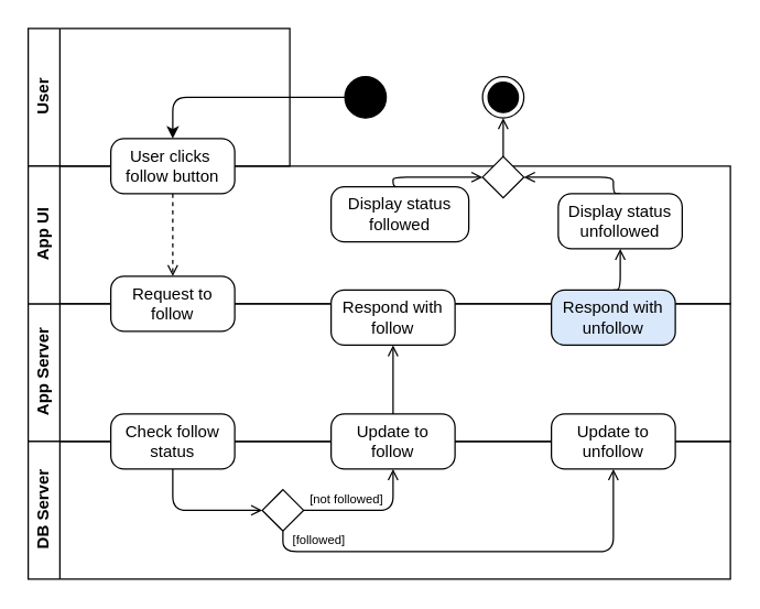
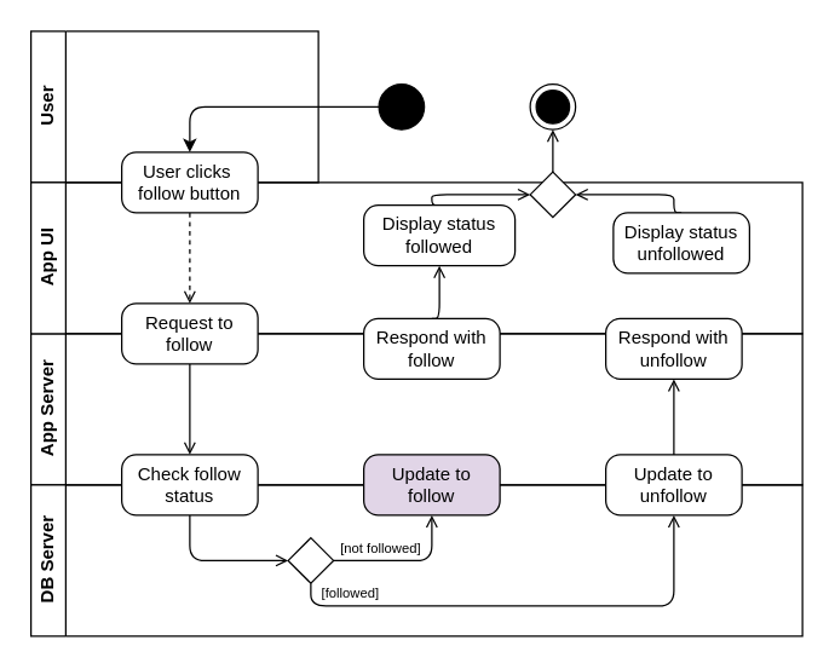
  <mxCell id="0" />
  <mxCell id="1" parent="0" />
  <mxCell id="2" value="User" style="swimlane;horizontal=0;whiteSpace=wrap;html=1;movable=1;resizable=1;rotatable=1;deletable=1;editable=1;locked=0;connectable=1;" parent="1" vertex="1"><mxGeometry x="20" y="20" width="190" height="100" as="geometry"><mxRectangle x="20" y="20" width="40" height="60" as="alternateBounds" /></mxGeometry></mxCell>
  <mxCell id="3" value="App Server" style="swimlane;horizontal=0;whiteSpace=wrap;html=1;movable=1;resizable=1;rotatable=1;deletable=1;editable=1;locked=0;connectable=1;" parent="1" vertex="1"><mxGeometry x="20" y="220" width="510" height="100" as="geometry"><mxRectangle x="30" y="80" width="40" height="60" as="alternateBounds" /></mxGeometry></mxCell>
  <mxCell id="4" value="DB Server" style="swimlane;horizontal=0;whiteSpace=wrap;html=1;movable=1;resizable=1;rotatable=1;deletable=1;editable=1;locked=0;connectable=1;" parent="1" vertex="1"><mxGeometry x="20" y="320" width="510" height="100" as="geometry"><mxRectangle x="30" y="80" width="40" height="60" as="alternateBounds" /></mxGeometry></mxCell>
  <mxCell id="5" style="edgeStyle=orthogonalEdgeStyle;rounded=1;orthogonalLoop=1;jettySize=auto;html=1;exitX=1;exitY=0.5;exitDx=0;exitDy=0;entryX=0.5;entryY=1;entryDx=0;entryDy=0;endArrow=open;endFill=0;curved=0;" parent="4" source="9" target="12" edge="1"><mxGeometry relative="1" as="geometry" /></mxCell>
  <mxCell id="6" value="&lt;font style=&quot;font-size: 9px;&quot;&gt;[not followed]&lt;/font&gt;" style="edgeLabel;html=1;align=center;verticalAlign=middle;resizable=0;points=[];" parent="5" vertex="1" connectable="0"><mxGeometry x="-0.565" y="-1" relative="1" as="geometry"><mxPoint x="9" y="-11" as="offset" /></mxGeometry></mxCell>
  <mxCell id="7" style="edgeStyle=orthogonalEdgeStyle;rounded=1;orthogonalLoop=1;jettySize=auto;html=1;exitX=0.5;exitY=1;exitDx=0;exitDy=0;entryX=0.5;entryY=1;entryDx=0;entryDy=0;endArrow=open;endFill=0;curved=0;" parent="4" source="9" target="13" edge="1"><mxGeometry relative="1" as="geometry"><mxPoint x="430" y="30" as="targetPoint" /><Array as="points"><mxPoint x="185" y="80" /><mxPoint x="425" y="80" /></Array></mxGeometry></mxCell>
  <mxCell id="8" value="&lt;font style=&quot;font-size: 9px;&quot;&gt;[followed]&lt;/font&gt;" style="edgeLabel;html=1;align=center;verticalAlign=middle;resizable=0;points=[];" parent="7" vertex="1" connectable="0"><mxGeometry x="-0.824" relative="1" as="geometry"><mxPoint x="12" y="-10" as="offset" /></mxGeometry></mxCell>
  <mxCell id="9" value="" style="rhombus;" parent="4" vertex="1"><mxGeometry x="170" y="35" width="30" height="30" as="geometry" /></mxCell>
  <mxCell id="10" style="edgeStyle=orthogonalEdgeStyle;rounded=1;orthogonalLoop=1;jettySize=auto;html=1;exitX=0.5;exitY=1;exitDx=0;exitDy=0;entryX=0;entryY=0.5;entryDx=0;entryDy=0;endArrow=open;endFill=0;curved=0;" parent="4" source="11" target="9" edge="1"><mxGeometry relative="1" as="geometry" /></mxCell>
  <mxCell id="11" value="Check follow status" style="html=1;align=center;verticalAlign=middle;rounded=1;absoluteArcSize=1;arcSize=19;dashed=0;whiteSpace=wrap;" parent="4" vertex="1"><mxGeometry x="60" y="-20" width="90" height="40" as="geometry" /></mxCell>
- <mxCell id="12" value="Update to&lt;div&gt;follow&lt;/div&gt;" style="html=1;align=center;verticalAlign=middle;rounded=1;absoluteArcSize=1;arcSize=19;dashed=0;whiteSpace=wrap;" parent="4" vertex="1"><mxGeometry x="220" y="-20" width="90" height="40" as="geometry" /></mxCell>
+ <mxCell id="12" value="Update to&lt;div&gt;follow&lt;/div&gt;" style="html=1;align=center;verticalAlign=middle;rounded=1;absoluteArcSize=1;arcSize=19;dashed=0;whiteSpace=wrap;fillColor=#e1d5e7;" parent="4" vertex="1"><mxGeometry x="220" y="-20" width="90" height="40" as="geometry" /></mxCell>
  <mxCell id="13" value="Update to&lt;div&gt;unfollow&lt;/div&gt;" style="html=1;align=center;verticalAlign=middle;rounded=1;absoluteArcSize=1;arcSize=19;dashed=0;whiteSpace=wrap;" parent="4" vertex="1"><mxGeometry x="380" y="-20" width="90" height="40" as="geometry" /></mxCell>
  <mxCell id="14" value="App UI" style="swimlane;horizontal=0;whiteSpace=wrap;html=1;movable=1;resizable=1;rotatable=1;deletable=1;editable=1;locked=0;connectable=1;" parent="1" vertex="1"><mxGeometry x="20" y="120" width="510" height="100" as="geometry"><mxRectangle x="30" y="80" width="40" height="60" as="alternateBounds" /></mxGeometry></mxCell>
  <mxCell id="15" value="Request to&lt;div&gt;follow&lt;/div&gt;" style="html=1;align=center;verticalAlign=middle;rounded=1;absoluteArcSize=1;arcSize=19;dashed=0;whiteSpace=wrap;" parent="14" vertex="1"><mxGeometry x="60" y="80" width="90" height="40" as="geometry" /></mxCell>
  <mxCell id="16" style="edgeStyle=orthogonalEdgeStyle;rounded=1;orthogonalLoop=1;jettySize=auto;html=1;exitX=0.5;exitY=0;exitDx=0;exitDy=0;entryX=0;entryY=0.5;entryDx=0;entryDy=0;endArrow=open;endFill=0;curved=0;" parent="14" source="17" target="20" edge="1"><mxGeometry relative="1" as="geometry"><Array as="points"><mxPoint x="265" y="8" /></Array></mxGeometry></mxCell>
  <mxCell id="17" value="&lt;div&gt;Display status&lt;/div&gt;&lt;div&gt;followed&lt;/div&gt;" style="html=1;align=center;verticalAlign=middle;rounded=1;absoluteArcSize=1;arcSize=19;dashed=0;whiteSpace=wrap;" parent="14" vertex="1"><mxGeometry x="220" y="15" width="100" height="40" as="geometry" /></mxCell>
  <mxCell id="18" style="edgeStyle=orthogonalEdgeStyle;rounded=1;orthogonalLoop=1;jettySize=auto;html=1;exitX=0.5;exitY=0;exitDx=0;exitDy=0;entryX=1;entryY=0.5;entryDx=0;entryDy=0;endArrow=open;endFill=0;curved=0;" parent="14" source="19" target="20" edge="1"><mxGeometry relative="1" as="geometry"><Array as="points"><mxPoint x="425" y="8" /></Array></mxGeometry></mxCell>
  <mxCell id="19" value="&lt;div&gt;Display status&lt;/div&gt;&lt;div&gt;unfollowed&lt;/div&gt;" style="html=1;align=center;verticalAlign=middle;rounded=1;absoluteArcSize=1;arcSize=19;dashed=0;whiteSpace=wrap;" parent="14" vertex="1"><mxGeometry x="385" y="20" width="90" height="40" as="geometry" /></mxCell>
  <mxCell id="20" value="" style="rhombus;" parent="14" vertex="1"><mxGeometry x="330" y="-7" width="30" height="30" as="geometry" /></mxCell>
- <mxCell id="21" value="Respond with&lt;div&gt;unfollow&lt;/div&gt;" style="html=1;align=center;verticalAlign=middle;rounded=1;absoluteArcSize=1;arcSize=19;dashed=0;whiteSpace=wrap;fillColor=#dae8fc;" parent="14" vertex="1"><mxGeometry x="380" y="90" width="90" height="40" as="geometry" /></mxCell>
- <mxCell id="22" style="edgeStyle=orthogonalEdgeStyle;rounded=1;orthogonalLoop=1;jettySize=auto;html=1;exitX=0.5;exitY=0;exitDx=0;exitDy=0;entryX=0.5;entryY=1;entryDx=0;entryDy=0;endArrow=open;endFill=0;curved=0;" parent="14" source="21" target="19" edge="1"><mxGeometry relative="1" as="geometry"><mxPoint x="424.931" y="90" as="targetPoint" /></mxGeometry></mxCell>
+ <mxCell id="21" value="Respond with&lt;div&gt;unfollow&lt;/div&gt;" style="html=1;align=center;verticalAlign=middle;rounded=1;absoluteArcSize=1;arcSize=19;dashed=0;whiteSpace=wrap;" parent="14" vertex="1"><mxGeometry x="380" y="90" width="90" height="40" as="geometry" /></mxCell>
  <mxCell id="23" value="Respond with&lt;div&gt;follow&lt;/div&gt;" style="html=1;align=center;verticalAlign=middle;rounded=1;absoluteArcSize=1;arcSize=19;dashed=0;whiteSpace=wrap;" parent="14" vertex="1"><mxGeometry x="220" y="90" width="90" height="40" as="geometry" /></mxCell>
+ <mxCell id="24" style="edgeStyle=orthogonalEdgeStyle;rounded=1;orthogonalLoop=1;jettySize=auto;html=1;exitX=0.5;exitY=0;exitDx=0;exitDy=0;entryX=0.5;entryY=1;entryDx=0;entryDy=0;endArrow=open;endFill=0;curved=0;" parent="14" source="23" target="17" edge="1"><mxGeometry relative="1" as="geometry" /></mxCell>
  <mxCell id="25" value="User clicks&amp;nbsp;&lt;div&gt;follow button&lt;/div&gt;" style="html=1;align=center;verticalAlign=middle;rounded=1;absoluteArcSize=1;arcSize=19;dashed=0;whiteSpace=wrap;" parent="14" vertex="1"><mxGeometry x="60" y="-20" width="90" height="40" as="geometry" /></mxCell>
  <mxCell id="26" style="edgeStyle=orthogonalEdgeStyle;rounded=1;orthogonalLoop=1;jettySize=auto;html=1;exitX=0.5;exitY=1;exitDx=0;exitDy=0;entryX=0.5;entryY=0;entryDx=0;entryDy=0;endArrow=open;endFill=0;jumpStyle=none;curved=0;dashed=1;" parent="14" source="25" target="15" edge="1"><mxGeometry relative="1" as="geometry" /></mxCell>
  <mxCell id="27" style="edgeStyle=orthogonalEdgeStyle;rounded=1;orthogonalLoop=1;jettySize=auto;html=1;exitX=0;exitY=0.5;exitDx=0;exitDy=0;entryX=0.5;entryY=0;entryDx=0;entryDy=0;curved=0;" parent="1" source="28" target="25" edge="1"><mxGeometry relative="1" as="geometry" /></mxCell>
  <mxCell id="28" value="" style="ellipse;fillColor=strokeColor;html=1;" parent="1" vertex="1"><mxGeometry x="250" y="55" width="30" height="30" as="geometry" /></mxCell>
  <mxCell id="29" value="" style="ellipse;html=1;shape=endState;fillColor=strokeColor;" parent="1" vertex="1"><mxGeometry x="350" y="55" width="30" height="30" as="geometry" /></mxCell>
+ <mxCell id="30" style="edgeStyle=orthogonalEdgeStyle;rounded=1;orthogonalLoop=1;jettySize=auto;html=1;exitX=0.5;exitY=1;exitDx=0;exitDy=0;entryX=0.5;entryY=0;entryDx=0;entryDy=0;endArrow=open;endFill=0;curved=0;" parent="1" source="15" target="11" edge="1"><mxGeometry relative="1" as="geometry" /></mxCell>
  <mxCell id="31" style="edgeStyle=orthogonalEdgeStyle;rounded=1;orthogonalLoop=1;jettySize=auto;html=1;exitX=0.5;exitY=0;exitDx=0;exitDy=0;entryX=0.5;entryY=1;entryDx=0;entryDy=0;endArrow=open;endFill=0;curved=0;" parent="1" source="20" target="29" edge="1"><mxGeometry relative="1" as="geometry" /></mxCell>
- <mxCell id="33" value="" style="edgeStyle=orthogonalEdgeStyle;rounded=1;orthogonalLoop=1;jettySize=auto;html=1;exitX=0.5;exitY=0;exitDx=0;exitDy=0;entryX=0.5;entryY=1;entryDx=0;entryDy=0;endArrow=open;endFill=0;curved=0;" parent="1" source="12" target="23" edge="1"><mxGeometry relative="1" as="geometry"><mxPoint x="285" y="300" as="sourcePoint" /><mxPoint x="285" y="190" as="targetPoint" /></mxGeometry></mxCell>
+ <mxCell id="32" value="" style="edgeStyle=orthogonalEdgeStyle;rounded=1;orthogonalLoop=1;jettySize=auto;html=1;exitX=0.5;exitY=0;exitDx=0;exitDy=0;entryX=0.5;entryY=1;entryDx=0;entryDy=0;endArrow=open;endFill=0;curved=0;" parent="1" source="13" target="21" edge="1"><mxGeometry relative="1" as="geometry"><mxPoint x="445" y="190" as="targetPoint" /><mxPoint x="445" y="300" as="sourcePoint" /></mxGeometry></mxCell>
